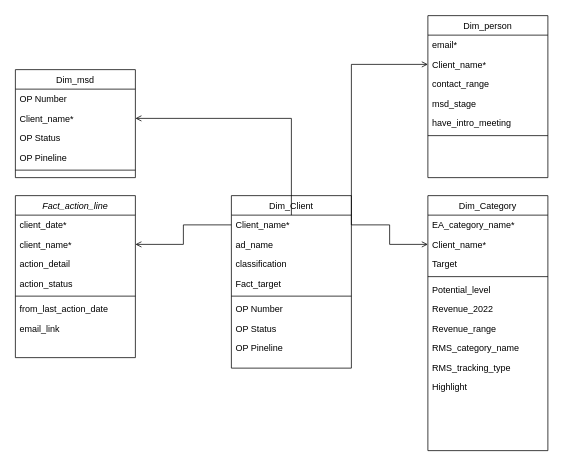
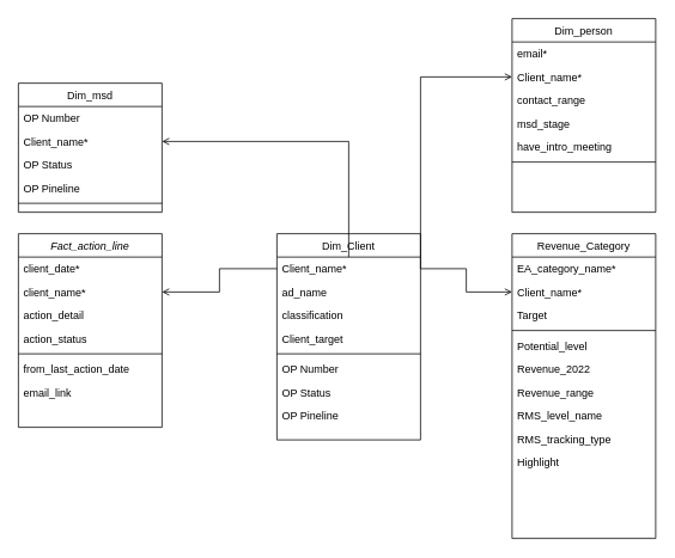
  <mxCell id="0" />
  <mxCell id="1" parent="0" />
  <mxCell id="2" value="Fact_action_line" style="swimlane;fontStyle=2;align=center;verticalAlign=top;childLayout=stackLayout;horizontal=1;startSize=26;horizontalStack=0;resizeParent=1;resizeLast=0;collapsible=1;marginBottom=0;rounded=0;shadow=0;strokeWidth=1;" parent="1" vertex="1"><mxGeometry x="20" y="260" width="160" height="216" as="geometry"><mxRectangle x="230" y="140" width="160" height="26" as="alternateBounds" /></mxGeometry></mxCell>
  <mxCell id="3" value="client_date*" style="text;align=left;verticalAlign=top;spacingLeft=4;spacingRight=4;overflow=hidden;rotatable=0;points=[[0,0.5],[1,0.5]];portConstraint=eastwest;" parent="2" vertex="1"><mxGeometry y="26" width="160" height="26" as="geometry" /></mxCell>
  <mxCell id="4" value="client_name*" style="text;align=left;verticalAlign=top;spacingLeft=4;spacingRight=4;overflow=hidden;rotatable=0;points=[[0,0.5],[1,0.5]];portConstraint=eastwest;rounded=0;shadow=0;html=0;" parent="2" vertex="1"><mxGeometry y="52" width="160" height="26" as="geometry" /></mxCell>
  <mxCell id="5" value="action_detail" style="text;align=left;verticalAlign=top;spacingLeft=4;spacingRight=4;overflow=hidden;rotatable=0;points=[[0,0.5],[1,0.5]];portConstraint=eastwest;rounded=0;shadow=0;html=0;" parent="2" vertex="1"><mxGeometry y="78" width="160" height="26" as="geometry" /></mxCell>
  <mxCell id="6" value="action_status" style="text;align=left;verticalAlign=top;spacingLeft=4;spacingRight=4;overflow=hidden;rotatable=0;points=[[0,0.5],[1,0.5]];portConstraint=eastwest;" parent="2" vertex="1"><mxGeometry y="104" width="160" height="26" as="geometry" /></mxCell>
  <mxCell id="7" value="" style="line;html=1;strokeWidth=1;align=left;verticalAlign=middle;spacingTop=-1;spacingLeft=3;spacingRight=3;rotatable=0;labelPosition=right;points=[];portConstraint=eastwest;" parent="2" vertex="1"><mxGeometry y="130" width="160" height="8" as="geometry" /></mxCell>
  <mxCell id="8" value="from_last_action_date" style="text;align=left;verticalAlign=top;spacingLeft=4;spacingRight=4;overflow=hidden;rotatable=0;points=[[0,0.5],[1,0.5]];portConstraint=eastwest;" vertex="1" parent="2"><mxGeometry y="138" width="160" height="26" as="geometry" /></mxCell>
  <mxCell id="9" value="email_link" style="text;align=left;verticalAlign=top;spacingLeft=4;spacingRight=4;overflow=hidden;rotatable=0;points=[[0,0.5],[1,0.5]];portConstraint=eastwest;" vertex="1" parent="2"><mxGeometry y="164" width="160" height="26" as="geometry" /></mxCell>
  <mxCell id="10" value="Dim_Client" style="swimlane;fontStyle=0;align=center;verticalAlign=top;childLayout=stackLayout;horizontal=1;startSize=26;horizontalStack=0;resizeParent=1;resizeLast=0;collapsible=1;marginBottom=0;rounded=0;shadow=0;strokeWidth=1;" parent="1" vertex="1"><mxGeometry x="308" y="260" width="160" height="230" as="geometry"><mxRectangle x="550" y="140" width="160" height="26" as="alternateBounds" /></mxGeometry></mxCell>
  <mxCell id="11" value="Client_name*" style="text;align=left;verticalAlign=top;spacingLeft=4;spacingRight=4;overflow=hidden;rotatable=0;points=[[0,0.5],[1,0.5]];portConstraint=eastwest;" parent="10" vertex="1"><mxGeometry y="26" width="160" height="26" as="geometry" /></mxCell>
  <mxCell id="12" value="ad_name" style="text;align=left;verticalAlign=top;spacingLeft=4;spacingRight=4;overflow=hidden;rotatable=0;points=[[0,0.5],[1,0.5]];portConstraint=eastwest;rounded=0;shadow=0;html=0;" parent="10" vertex="1"><mxGeometry y="52" width="160" height="26" as="geometry" /></mxCell>
  <mxCell id="13" value="classification" style="text;align=left;verticalAlign=top;spacingLeft=4;spacingRight=4;overflow=hidden;rotatable=0;points=[[0,0.5],[1,0.5]];portConstraint=eastwest;rounded=0;shadow=0;html=0;" parent="10" vertex="1"><mxGeometry y="78" width="160" height="26" as="geometry" /></mxCell>
- <mxCell id="14" value="Fact_target" style="text;align=left;verticalAlign=top;spacingLeft=4;spacingRight=4;overflow=hidden;rotatable=0;points=[[0,0.5],[1,0.5]];portConstraint=eastwest;" vertex="1" parent="10"><mxGeometry y="104" width="160" height="26" as="geometry" /></mxCell>
+ <mxCell id="14" value="Client_target" style="text;align=left;verticalAlign=top;spacingLeft=4;spacingRight=4;overflow=hidden;rotatable=0;points=[[0,0.5],[1,0.5]];portConstraint=eastwest;" vertex="1" parent="10"><mxGeometry y="104" width="160" height="26" as="geometry" /></mxCell>
  <mxCell id="15" value="" style="line;html=1;strokeWidth=1;align=left;verticalAlign=middle;spacingTop=-1;spacingLeft=3;spacingRight=3;rotatable=0;labelPosition=right;points=[];portConstraint=eastwest;" parent="10" vertex="1"><mxGeometry y="130" width="160" height="8" as="geometry" /></mxCell>
  <mxCell id="16" value="OP Number" style="text;align=left;verticalAlign=top;spacingLeft=4;spacingRight=4;overflow=hidden;rotatable=0;points=[[0,0.5],[1,0.5]];portConstraint=eastwest;rounded=0;shadow=0;html=0;" vertex="1" parent="10"><mxGeometry y="138" width="160" height="26" as="geometry" /></mxCell>
  <mxCell id="17" value="OP Status" style="text;align=left;verticalAlign=top;spacingLeft=4;spacingRight=4;overflow=hidden;rotatable=0;points=[[0,0.5],[1,0.5]];portConstraint=eastwest;rounded=0;shadow=0;html=0;" vertex="1" parent="10"><mxGeometry y="164" width="160" height="26" as="geometry" /></mxCell>
  <mxCell id="18" value="OP Pineline" style="text;align=left;verticalAlign=top;spacingLeft=4;spacingRight=4;overflow=hidden;rotatable=0;points=[[0,0.5],[1,0.5]];portConstraint=eastwest;rounded=0;shadow=0;html=0;" vertex="1" parent="10"><mxGeometry y="190" width="160" height="26" as="geometry" /></mxCell>
  <mxCell id="19" value="" style="endArrow=open;shadow=0;strokeWidth=1;rounded=0;endFill=1;edgeStyle=elbowEdgeStyle;elbow=vertical;exitX=0;exitY=0.5;exitDx=0;exitDy=0;entryX=1;entryY=0.5;entryDx=0;entryDy=0;" parent="1" source="11" target="4" edge="1"><mxGeometry x="0.5" y="41" relative="1" as="geometry"><mxPoint x="180" y="332" as="sourcePoint" /><mxPoint x="240" y="390" as="targetPoint" /><mxPoint x="-40" y="32" as="offset" /></mxGeometry></mxCell>
- <mxCell id="20" value="Dim_Category" style="swimlane;fontStyle=0;align=center;verticalAlign=top;childLayout=stackLayout;horizontal=1;startSize=26;horizontalStack=0;resizeParent=1;resizeLast=0;collapsible=1;marginBottom=0;rounded=0;shadow=0;strokeWidth=1;" vertex="1" parent="1"><mxGeometry x="570" y="260" width="160" height="340" as="geometry"><mxRectangle x="550" y="140" width="160" height="26" as="alternateBounds" /></mxGeometry></mxCell>
+ <mxCell id="20" value="Revenue_Category" style="swimlane;fontStyle=0;align=center;verticalAlign=top;childLayout=stackLayout;horizontal=1;startSize=26;horizontalStack=0;resizeParent=1;resizeLast=0;collapsible=1;marginBottom=0;rounded=0;shadow=0;strokeWidth=1;" vertex="1" parent="1"><mxGeometry x="570" y="260" width="160" height="340" as="geometry"><mxRectangle x="550" y="140" width="160" height="26" as="alternateBounds" /></mxGeometry></mxCell>
  <mxCell id="21" value="EA_category_name*" style="text;align=left;verticalAlign=top;spacingLeft=4;spacingRight=4;overflow=hidden;rotatable=0;points=[[0,0.5],[1,0.5]];portConstraint=eastwest;" vertex="1" parent="20"><mxGeometry y="26" width="160" height="26" as="geometry" /></mxCell>
  <mxCell id="22" value="Client_name*" style="text;align=left;verticalAlign=top;spacingLeft=4;spacingRight=4;overflow=hidden;rotatable=0;points=[[0,0.5],[1,0.5]];portConstraint=eastwest;rounded=0;shadow=0;html=0;" vertex="1" parent="20"><mxGeometry y="52" width="160" height="26" as="geometry" /></mxCell>
  <mxCell id="23" value="Target" style="text;align=left;verticalAlign=top;spacingLeft=4;spacingRight=4;overflow=hidden;rotatable=0;points=[[0,0.5],[1,0.5]];portConstraint=eastwest;rounded=0;shadow=0;html=0;" vertex="1" parent="20"><mxGeometry y="78" width="160" height="26" as="geometry" /></mxCell>
  <mxCell id="24" value="" style="line;html=1;strokeWidth=1;align=left;verticalAlign=middle;spacingTop=-1;spacingLeft=3;spacingRight=3;rotatable=0;labelPosition=right;points=[];portConstraint=eastwest;" vertex="1" parent="20"><mxGeometry y="104" width="160" height="8" as="geometry" /></mxCell>
  <mxCell id="25" value="Potential_level" style="text;align=left;verticalAlign=top;spacingLeft=4;spacingRight=4;overflow=hidden;rotatable=0;points=[[0,0.5],[1,0.5]];portConstraint=eastwest;rounded=0;shadow=0;html=0;" vertex="1" parent="20"><mxGeometry y="112" width="160" height="26" as="geometry" /></mxCell>
  <mxCell id="26" value="Revenue_2022" style="text;align=left;verticalAlign=top;spacingLeft=4;spacingRight=4;overflow=hidden;rotatable=0;points=[[0,0.5],[1,0.5]];portConstraint=eastwest;rounded=0;shadow=0;html=0;" vertex="1" parent="20"><mxGeometry y="138" width="160" height="26" as="geometry" /></mxCell>
  <mxCell id="27" value="Revenue_range" style="text;align=left;verticalAlign=top;spacingLeft=4;spacingRight=4;overflow=hidden;rotatable=0;points=[[0,0.5],[1,0.5]];portConstraint=eastwest;rounded=0;shadow=0;html=0;" vertex="1" parent="20"><mxGeometry y="164" width="160" height="26" as="geometry" /></mxCell>
- <mxCell id="28" value="RMS_category_name" style="text;align=left;verticalAlign=top;spacingLeft=4;spacingRight=4;overflow=hidden;rotatable=0;points=[[0,0.5],[1,0.5]];portConstraint=eastwest;rounded=0;shadow=0;html=0;" vertex="1" parent="20"><mxGeometry y="190" width="160" height="26" as="geometry" /></mxCell>
+ <mxCell id="28" value="RMS_level_name" style="text;align=left;verticalAlign=top;spacingLeft=4;spacingRight=4;overflow=hidden;rotatable=0;points=[[0,0.5],[1,0.5]];portConstraint=eastwest;rounded=0;shadow=0;html=0;" vertex="1" parent="20"><mxGeometry y="190" width="160" height="26" as="geometry" /></mxCell>
  <mxCell id="29" value="RMS_tracking_type" style="text;align=left;verticalAlign=top;spacingLeft=4;spacingRight=4;overflow=hidden;rotatable=0;points=[[0,0.5],[1,0.5]];portConstraint=eastwest;rounded=0;shadow=0;html=0;" vertex="1" parent="20"><mxGeometry y="216" width="160" height="26" as="geometry" /></mxCell>
  <mxCell id="30" value="Highlight" style="text;align=left;verticalAlign=top;spacingLeft=4;spacingRight=4;overflow=hidden;rotatable=0;points=[[0,0.5],[1,0.5]];portConstraint=eastwest;rounded=0;shadow=0;html=0;" vertex="1" parent="20"><mxGeometry y="242" width="160" height="26" as="geometry" /></mxCell>
  <mxCell id="31" value="" style="endArrow=open;shadow=0;strokeWidth=1;rounded=0;endFill=1;edgeStyle=elbowEdgeStyle;elbow=vertical;exitX=1;exitY=0.5;exitDx=0;exitDy=0;entryX=0;entryY=0.5;entryDx=0;entryDy=0;" edge="1" parent="1" source="11" target="22"><mxGeometry x="0.5" y="41" relative="1" as="geometry"><mxPoint x="190" y="335" as="sourcePoint" /><mxPoint x="520" y="450" as="targetPoint" /><mxPoint x="-40" y="32" as="offset" /></mxGeometry></mxCell>
  <mxCell id="32" value="Dim_person" style="swimlane;fontStyle=0;align=center;verticalAlign=top;childLayout=stackLayout;horizontal=1;startSize=26;horizontalStack=0;resizeParent=1;resizeLast=0;collapsible=1;marginBottom=0;rounded=0;shadow=0;strokeWidth=1;" vertex="1" parent="1"><mxGeometry x="570" y="20" width="160" height="216" as="geometry"><mxRectangle x="550" y="140" width="160" height="26" as="alternateBounds" /></mxGeometry></mxCell>
  <mxCell id="33" value="email*" style="text;align=left;verticalAlign=top;spacingLeft=4;spacingRight=4;overflow=hidden;rotatable=0;points=[[0,0.5],[1,0.5]];portConstraint=eastwest;rounded=0;shadow=0;html=0;" vertex="1" parent="32"><mxGeometry y="26" width="160" height="26" as="geometry" /></mxCell>
  <mxCell id="34" value="Client_name*" style="text;align=left;verticalAlign=top;spacingLeft=4;spacingRight=4;overflow=hidden;rotatable=0;points=[[0,0.5],[1,0.5]];portConstraint=eastwest;rounded=0;shadow=0;html=0;" vertex="1" parent="32"><mxGeometry y="52" width="160" height="26" as="geometry" /></mxCell>
  <mxCell id="35" value="contact_range" style="text;align=left;verticalAlign=top;spacingLeft=4;spacingRight=4;overflow=hidden;rotatable=0;points=[[0,0.5],[1,0.5]];portConstraint=eastwest;" vertex="1" parent="32"><mxGeometry y="78" width="160" height="26" as="geometry" /></mxCell>
  <mxCell id="36" value="msd_stage" style="text;align=left;verticalAlign=top;spacingLeft=4;spacingRight=4;overflow=hidden;rotatable=0;points=[[0,0.5],[1,0.5]];portConstraint=eastwest;" vertex="1" parent="32"><mxGeometry y="104" width="160" height="26" as="geometry" /></mxCell>
  <mxCell id="37" value="have_intro_meeting" style="text;align=left;verticalAlign=top;spacingLeft=4;spacingRight=4;overflow=hidden;rotatable=0;points=[[0,0.5],[1,0.5]];portConstraint=eastwest;" vertex="1" parent="32"><mxGeometry y="130" width="160" height="26" as="geometry" /></mxCell>
  <mxCell id="38" value="" style="line;html=1;strokeWidth=1;align=left;verticalAlign=middle;spacingTop=-1;spacingLeft=3;spacingRight=3;rotatable=0;labelPosition=right;points=[];portConstraint=eastwest;" vertex="1" parent="32"><mxGeometry y="156" width="160" height="8" as="geometry" /></mxCell>
  <mxCell id="39" value="" style="endArrow=open;shadow=0;strokeWidth=1;rounded=0;endFill=1;edgeStyle=elbowEdgeStyle;elbow=vertical;entryX=0;entryY=0.5;entryDx=0;entryDy=0;exitX=1;exitY=0.5;exitDx=0;exitDy=0;" edge="1" parent="1" source="11" target="34"><mxGeometry x="0.5" y="41" relative="1" as="geometry"><mxPoint x="290" y="90" as="sourcePoint" /><mxPoint x="470" y="300" as="targetPoint" /><mxPoint x="-40" y="32" as="offset" /><Array as="points"><mxPoint x="490" y="85" /></Array></mxGeometry></mxCell>
  <mxCell id="40" value="Dim_msd" style="swimlane;fontStyle=0;align=center;verticalAlign=top;childLayout=stackLayout;horizontal=1;startSize=26;horizontalStack=0;resizeParent=1;resizeLast=0;collapsible=1;marginBottom=0;rounded=0;shadow=0;strokeWidth=1;" vertex="1" parent="1"><mxGeometry x="20" y="92" width="160" height="144" as="geometry"><mxRectangle x="550" y="140" width="160" height="26" as="alternateBounds" /></mxGeometry></mxCell>
  <mxCell id="41" value="OP Number" style="text;align=left;verticalAlign=top;spacingLeft=4;spacingRight=4;overflow=hidden;rotatable=0;points=[[0,0.5],[1,0.5]];portConstraint=eastwest;" vertex="1" parent="40"><mxGeometry y="26" width="160" height="26" as="geometry" /></mxCell>
  <mxCell id="42" value="Client_name*" style="text;align=left;verticalAlign=top;spacingLeft=4;spacingRight=4;overflow=hidden;rotatable=0;points=[[0,0.5],[1,0.5]];portConstraint=eastwest;rounded=0;shadow=0;html=0;" vertex="1" parent="40"><mxGeometry y="52" width="160" height="26" as="geometry" /></mxCell>
  <mxCell id="43" value="OP Status" style="text;align=left;verticalAlign=top;spacingLeft=4;spacingRight=4;overflow=hidden;rotatable=0;points=[[0,0.5],[1,0.5]];portConstraint=eastwest;rounded=0;shadow=0;html=0;" vertex="1" parent="40"><mxGeometry y="78" width="160" height="26" as="geometry" /></mxCell>
  <mxCell id="44" value="OP Pineline" style="text;align=left;verticalAlign=top;spacingLeft=4;spacingRight=4;overflow=hidden;rotatable=0;points=[[0,0.5],[1,0.5]];portConstraint=eastwest;rounded=0;shadow=0;html=0;" vertex="1" parent="40"><mxGeometry y="104" width="160" height="26" as="geometry" /></mxCell>
  <mxCell id="45" value="" style="line;html=1;strokeWidth=1;align=left;verticalAlign=middle;spacingTop=-1;spacingLeft=3;spacingRight=3;rotatable=0;labelPosition=right;points=[];portConstraint=eastwest;" vertex="1" parent="40"><mxGeometry y="130" width="160" height="8" as="geometry" /></mxCell>
  <mxCell id="46" value="" style="endArrow=open;shadow=0;strokeWidth=1;rounded=0;endFill=1;edgeStyle=elbowEdgeStyle;elbow=vertical;entryX=1;entryY=0.5;entryDx=0;entryDy=0;" edge="1" parent="1" source="11" target="42"><mxGeometry x="0.5" y="41" relative="1" as="geometry"><mxPoint x="310" y="300" as="sourcePoint" /><mxPoint x="580" y="95" as="targetPoint" /><mxPoint x="-40" y="32" as="offset" /><Array as="points"><mxPoint x="240" y="157" /></Array></mxGeometry></mxCell>
